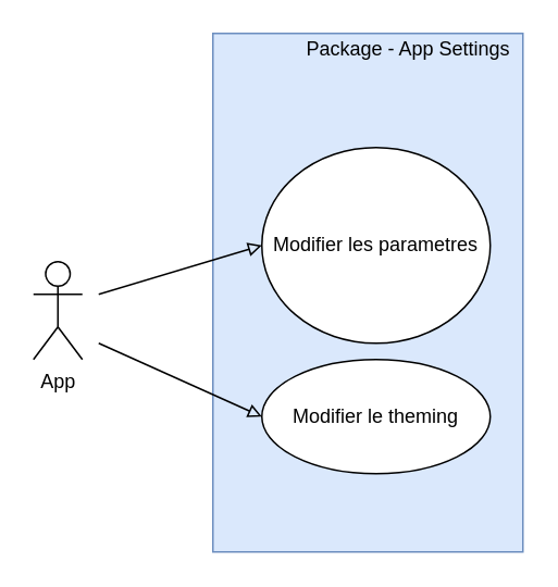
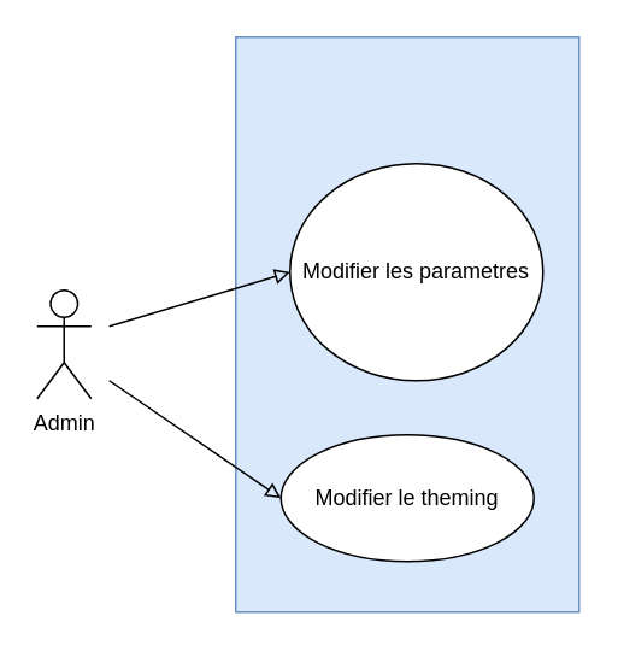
  <mxCell id="0" />
  <mxCell id="1" parent="0" />
  <mxCell id="2" value="" style="html=1;labelBackgroundColor=#66B2FF;fillColor=#dae8fc;strokeColor=#6c8ebf;" vertex="1" parent="1"><mxGeometry x="130" y="20" width="190" height="318" as="geometry" /></mxCell>
  <mxCell id="3" style="edgeStyle=none;rounded=1;orthogonalLoop=1;jettySize=auto;html=1;entryX=0;entryY=0.5;entryDx=0;entryDy=0;shadow=0;endArrow=block;endFill=0;fontColor=none;" edge="1" parent="1" target="6"><mxGeometry relative="1" as="geometry"><mxPoint x="60" y="210" as="sourcePoint" /></mxGeometry></mxCell>
  <mxCell id="4" style="edgeStyle=none;rounded=1;orthogonalLoop=1;jettySize=auto;html=1;entryX=0;entryY=0.5;entryDx=0;entryDy=0;shadow=0;endArrow=block;endFill=0;fontColor=none;" edge="1" parent="1" target="8"><mxGeometry relative="1" as="geometry"><mxPoint x="60" y="180" as="sourcePoint" /></mxGeometry></mxCell>
- <mxCell id="5" value="App" style="shape=umlActor;verticalLabelPosition=bottom;verticalAlign=top;html=1;labelBackgroundColor=none;fontColor=none;" vertex="1" parent="1"><mxGeometry x="20" y="160" width="30" height="60" as="geometry" /></mxCell>
- <mxCell id="6" value="Modifier le theming" style="ellipse;whiteSpace=wrap;html=1;labelBackgroundColor=none;fontColor=none;" vertex="1" parent="1"><mxGeometry x="160" y="220" width="140" height="70" as="geometry" /></mxCell>
- <mxCell id="7" value="Package - App Settings" style="text;html=1;strokeColor=none;fillColor=none;align=center;verticalAlign=middle;whiteSpace=wrap;rounded=0;labelBackgroundColor=none;fontColor=none;" vertex="1" parent="1"><mxGeometry x="180" y="20" width="140" height="20" as="geometry" /></mxCell>
+ <mxCell id="5" value="Admin" style="shape=umlActor;verticalLabelPosition=bottom;verticalAlign=top;html=1;labelBackgroundColor=none;fontColor=none;" vertex="1" parent="1"><mxGeometry x="20" y="160" width="30" height="60" as="geometry" /></mxCell>
+ <mxCell id="6" value="Modifier le theming" style="ellipse;whiteSpace=wrap;html=1;labelBackgroundColor=none;fontColor=none;" vertex="1" parent="1"><mxGeometry x="155" y="240" width="140" height="70" as="geometry" /></mxCell>
  <mxCell id="8" value="Modifier les parametres" style="ellipse;whiteSpace=wrap;html=1;labelBackgroundColor=none;fontColor=none;" vertex="1" parent="1"><mxGeometry x="160" y="90" width="140" height="120" as="geometry" /></mxCell>
